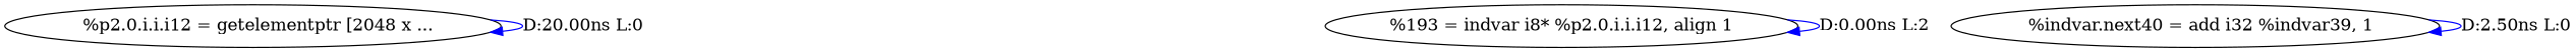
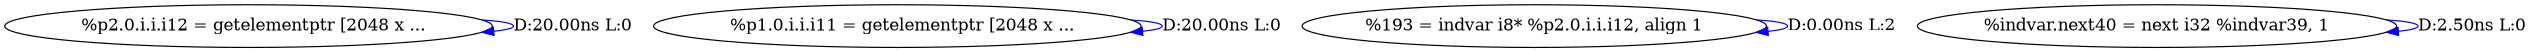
  digraph {
    edge [color=blue]
    n1 [label="  %p2.0.i.i.i12 = getelementptr [2048 x ..."]
+   n2 [label="  %p1.0.i.i.i11 = getelementptr [2048 x ..."]
    n3 [label="%193 = indvar i8* %p2.0.i.i.i12, align 1"]
-   n4 [label="  %indvar.next40 = add i32 %indvar39, 1"]
+   n4 [label="%indvar.next40 = next i32 %indvar39, 1"]
    n1 -> n1 [label="D:20.00ns L:0"]
+   n2 -> n2 [label="D:20.00ns L:0"]
    n3 -> n3 [label="D:0.00ns L:2"]
    n4 -> n4 [label="D:2.50ns L:0"]
  }
